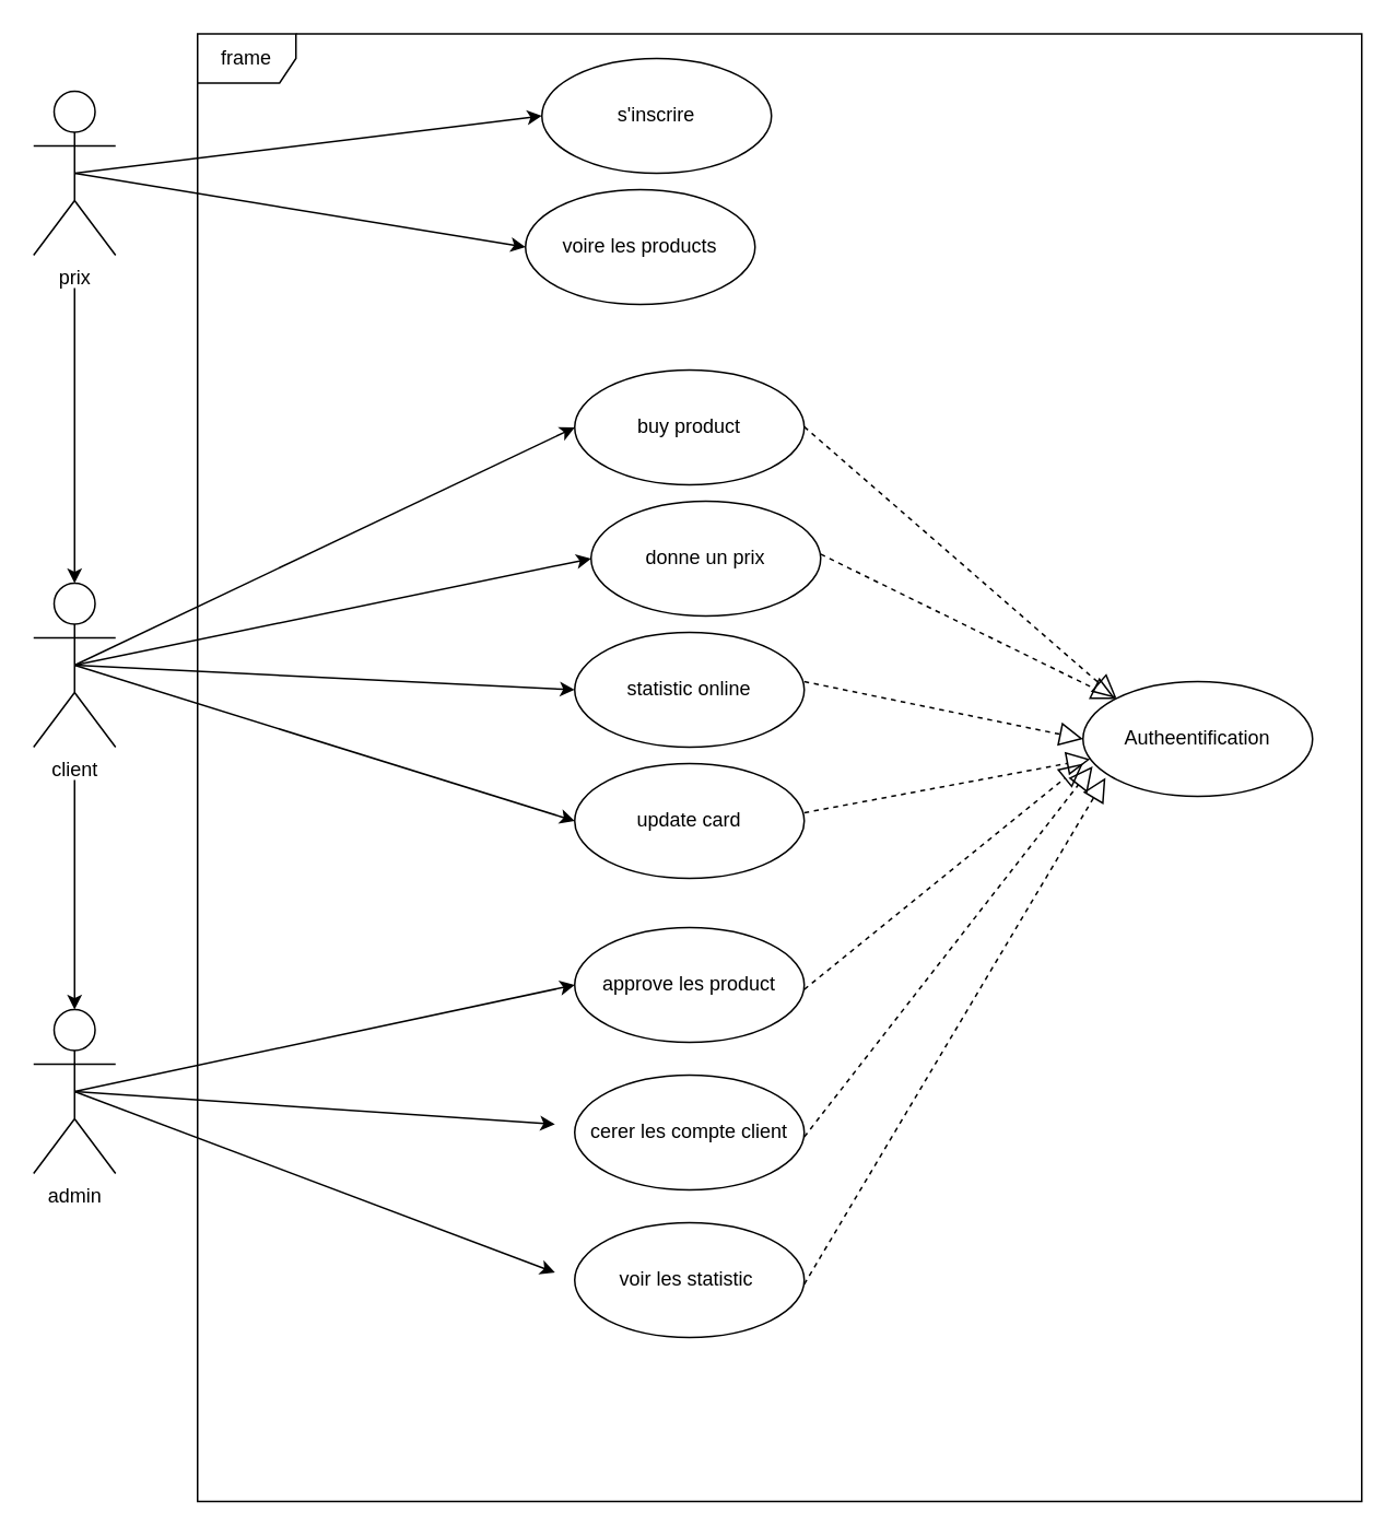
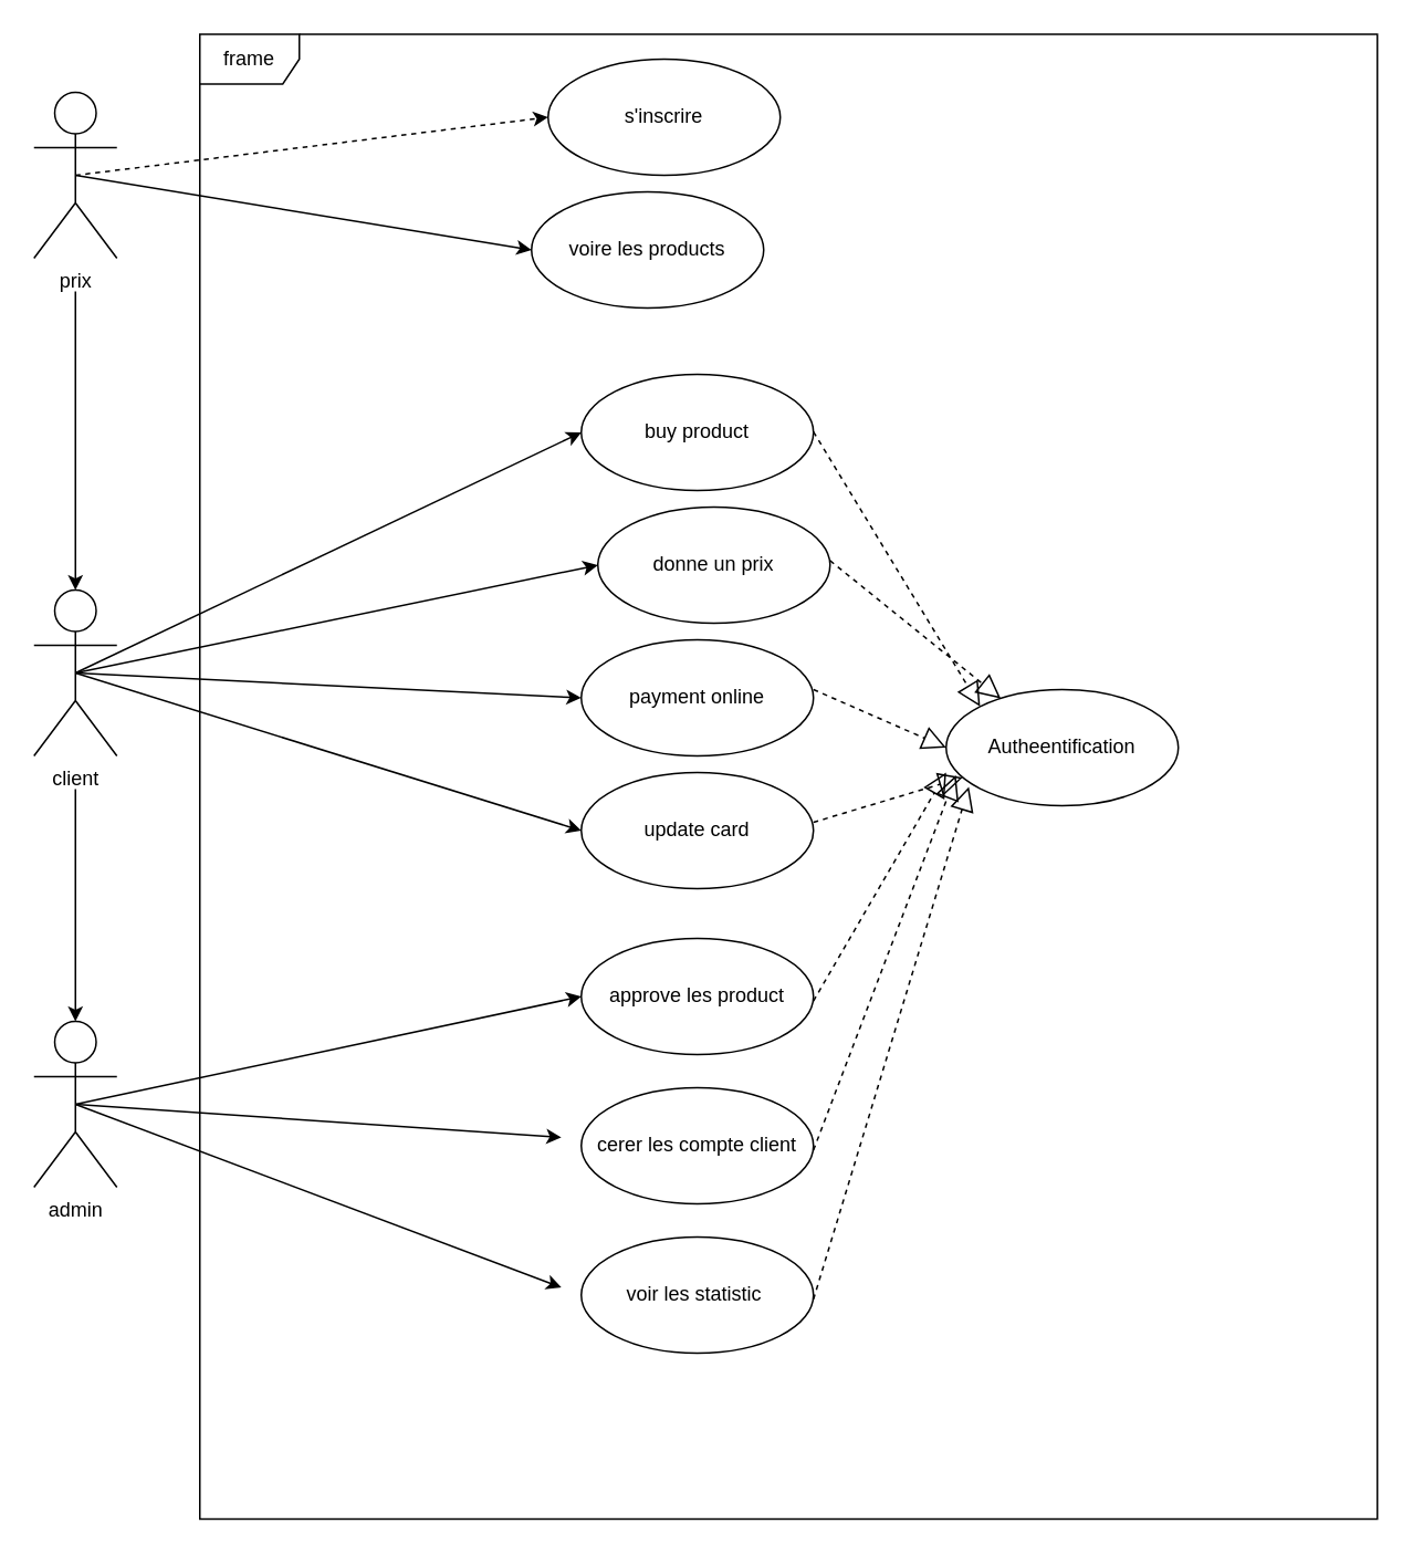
  <mxCell id="0" />
  <mxCell id="1" parent="0" />
  <mxCell id="2" value="frame" style="shape=umlFrame;whiteSpace=wrap;html=1;" vertex="1" parent="1"><mxGeometry x="120" y="20" width="710" height="895" as="geometry" /></mxCell>
  <mxCell id="3" style="edgeStyle=none;html=1;entryX=0.5;entryY=0;entryDx=0;entryDy=0;entryPerimeter=0;" edge="1" parent="1" target="12"><mxGeometry relative="1" as="geometry"><mxPoint x="45" y="265" as="targetPoint" /><mxPoint x="45" y="175" as="sourcePoint" /></mxGeometry></mxCell>
- <mxCell id="4" style="edgeStyle=none;html=1;exitX=0.5;exitY=0.5;exitDx=0;exitDy=0;exitPerimeter=0;entryX=0;entryY=0.5;entryDx=0;entryDy=0;" edge="1" parent="1" source="6" target="17"><mxGeometry relative="1" as="geometry" /></mxCell>
+ <mxCell id="4" style="edgeStyle=none;html=1;exitX=0.5;exitY=0.5;exitDx=0;exitDy=0;exitPerimeter=0;entryX=0;entryY=0.5;entryDx=0;entryDy=0;dashed=1;" edge="1" parent="1" source="6" target="17"><mxGeometry relative="1" as="geometry" /></mxCell>
  <mxCell id="5" style="edgeStyle=none;html=1;exitX=0.5;exitY=0.5;exitDx=0;exitDy=0;exitPerimeter=0;entryX=0;entryY=0.5;entryDx=0;entryDy=0;" edge="1" parent="1" source="6" target="18"><mxGeometry relative="1" as="geometry" /></mxCell>
  <mxCell id="6" value="prix" style="shape=umlActor;verticalLabelPosition=bottom;verticalAlign=top;html=1;" vertex="1" parent="1"><mxGeometry x="20" y="55" width="50" height="100" as="geometry" /></mxCell>
  <mxCell id="7" style="edgeStyle=none;html=1;entryX=0.5;entryY=0;entryDx=0;entryDy=0;entryPerimeter=0;" edge="1" parent="1" target="16"><mxGeometry relative="1" as="geometry"><mxPoint x="45" y="475" as="sourcePoint" /><mxPoint x="45" y="585" as="targetPoint" /></mxGeometry></mxCell>
  <mxCell id="8" style="edgeStyle=none;html=1;exitX=0.5;exitY=0.5;exitDx=0;exitDy=0;exitPerimeter=0;entryX=0;entryY=0.5;entryDx=0;entryDy=0;" edge="1" parent="1" source="12" target="19"><mxGeometry relative="1" as="geometry" /></mxCell>
  <mxCell id="9" style="edgeStyle=none;html=1;exitX=0.5;exitY=0.5;exitDx=0;exitDy=0;exitPerimeter=0;entryX=0;entryY=0.5;entryDx=0;entryDy=0;" edge="1" parent="1" source="12" target="20"><mxGeometry relative="1" as="geometry" /></mxCell>
  <mxCell id="10" style="edgeStyle=none;html=1;exitX=0.5;exitY=0.5;exitDx=0;exitDy=0;exitPerimeter=0;entryX=0;entryY=0.5;entryDx=0;entryDy=0;" edge="1" parent="1" source="12" target="21"><mxGeometry relative="1" as="geometry" /></mxCell>
  <mxCell id="11" style="edgeStyle=none;html=1;exitX=0.5;exitY=0.5;exitDx=0;exitDy=0;exitPerimeter=0;entryX=0;entryY=0.5;entryDx=0;entryDy=0;" edge="1" parent="1" source="12" target="22"><mxGeometry relative="1" as="geometry" /></mxCell>
  <mxCell id="12" value="client" style="shape=umlActor;verticalLabelPosition=bottom;verticalAlign=top;html=1;" vertex="1" parent="1"><mxGeometry x="20" y="355" width="50" height="100" as="geometry" /></mxCell>
  <mxCell id="13" style="edgeStyle=none;html=1;exitX=0.5;exitY=0.5;exitDx=0;exitDy=0;exitPerimeter=0;entryX=0;entryY=0.5;entryDx=0;entryDy=0;" edge="1" parent="1" source="16" target="28"><mxGeometry relative="1" as="geometry" /></mxCell>
  <mxCell id="14" style="edgeStyle=none;html=1;exitX=0.5;exitY=0.5;exitDx=0;exitDy=0;exitPerimeter=0;entryX=0.307;entryY=0.743;entryDx=0;entryDy=0;entryPerimeter=0;" edge="1" parent="1" source="16" target="2"><mxGeometry relative="1" as="geometry" /></mxCell>
  <mxCell id="15" style="edgeStyle=none;html=1;exitX=0.5;exitY=0.5;exitDx=0;exitDy=0;exitPerimeter=0;entryX=0.307;entryY=0.844;entryDx=0;entryDy=0;entryPerimeter=0;" edge="1" parent="1" source="16" target="2"><mxGeometry relative="1" as="geometry" /></mxCell>
  <mxCell id="16" value="admin" style="shape=umlActor;verticalLabelPosition=bottom;verticalAlign=top;html=1;" vertex="1" parent="1"><mxGeometry x="20" y="615" width="50" height="100" as="geometry" /></mxCell>
  <mxCell id="17" value="s'inscrire" style="ellipse;whiteSpace=wrap;html=1;" vertex="1" parent="1"><mxGeometry x="330" y="35" width="140" height="70" as="geometry" /></mxCell>
  <mxCell id="18" value="voire les products" style="ellipse;whiteSpace=wrap;html=1;" vertex="1" parent="1"><mxGeometry x="320" y="115" width="140" height="70" as="geometry" /></mxCell>
  <mxCell id="19" value="buy product" style="ellipse;whiteSpace=wrap;html=1;" vertex="1" parent="1"><mxGeometry x="350" y="225" width="140" height="70" as="geometry" /></mxCell>
  <mxCell id="20" value="donne un prix" style="ellipse;whiteSpace=wrap;html=1;" vertex="1" parent="1"><mxGeometry x="360" y="305" width="140" height="70" as="geometry" /></mxCell>
- <mxCell id="21" value="statistic online" style="ellipse;whiteSpace=wrap;html=1;" vertex="1" parent="1"><mxGeometry x="350" y="385" width="140" height="70" as="geometry" /></mxCell>
+ <mxCell id="21" value="payment online" style="ellipse;whiteSpace=wrap;html=1;" vertex="1" parent="1"><mxGeometry x="350" y="385" width="140" height="70" as="geometry" /></mxCell>
  <mxCell id="22" value="update card" style="ellipse;whiteSpace=wrap;html=1;" vertex="1" parent="1"><mxGeometry x="350" y="465" width="140" height="70" as="geometry" /></mxCell>
  <mxCell id="23" value="" style="endArrow=block;dashed=1;endFill=0;endSize=12;html=1;entryX=0;entryY=0;entryDx=0;entryDy=0;" edge="1" parent="1" target="27"><mxGeometry width="160" relative="1" as="geometry"><mxPoint x="490" y="259.62" as="sourcePoint" /><mxPoint x="650" y="259.62" as="targetPoint" /></mxGeometry></mxCell>
  <mxCell id="24" value="" style="endArrow=block;dashed=1;endFill=0;endSize=12;html=1;" edge="1" parent="1" target="27"><mxGeometry width="160" relative="1" as="geometry"><mxPoint x="500" y="337.28" as="sourcePoint" /><mxPoint x="570" y="355" as="targetPoint" /></mxGeometry></mxCell>
  <mxCell id="25" value="" style="endArrow=block;dashed=1;endFill=0;endSize=12;html=1;entryX=0;entryY=0.5;entryDx=0;entryDy=0;" edge="1" parent="1" target="27"><mxGeometry width="160" relative="1" as="geometry"><mxPoint x="490" y="415" as="sourcePoint" /><mxPoint x="560" y="355" as="targetPoint" /></mxGeometry></mxCell>
  <mxCell id="26" value="" style="endArrow=block;dashed=1;endFill=0;endSize=12;html=1;" edge="1" parent="1" target="27"><mxGeometry width="160" relative="1" as="geometry"><mxPoint x="490" y="495" as="sourcePoint" /><mxPoint x="560" y="355" as="targetPoint" /></mxGeometry></mxCell>
- <mxCell id="27" value="Autheentification" style="ellipse;whiteSpace=wrap;html=1;" vertex="1" parent="1"><mxGeometry x="660" y="415" width="140" height="70" as="geometry" /></mxCell>
+ <mxCell id="27" value="Autheentification" style="ellipse;whiteSpace=wrap;html=1;" vertex="1" parent="1"><mxGeometry x="570" y="415" width="140" height="70" as="geometry" /></mxCell>
  <mxCell id="28" value="approve les product" style="ellipse;whiteSpace=wrap;html=1;" vertex="1" parent="1"><mxGeometry x="350" y="565" width="140" height="70" as="geometry" /></mxCell>
  <mxCell id="29" value="cerer les compte client" style="ellipse;whiteSpace=wrap;html=1;" vertex="1" parent="1"><mxGeometry x="350" y="655" width="140" height="70" as="geometry" /></mxCell>
  <mxCell id="30" value="voir les statistic&amp;nbsp;" style="ellipse;whiteSpace=wrap;html=1;" vertex="1" parent="1"><mxGeometry x="350" y="745" width="140" height="70" as="geometry" /></mxCell>
  <mxCell id="31" value="" style="endArrow=block;dashed=1;endFill=0;endSize=12;html=1;entryX=0;entryY=0.714;entryDx=0;entryDy=0;entryPerimeter=0;" edge="1" parent="1" target="27"><mxGeometry width="160" relative="1" as="geometry"><mxPoint x="490" y="602.7" as="sourcePoint" /><mxPoint x="670" y="675" as="targetPoint" /></mxGeometry></mxCell>
  <mxCell id="32" value="" style="endArrow=block;dashed=1;endFill=0;endSize=12;html=1;entryX=0.042;entryY=0.739;entryDx=0;entryDy=0;entryPerimeter=0;" edge="1" parent="1" target="27"><mxGeometry width="160" relative="1" as="geometry"><mxPoint x="490" y="692.68" as="sourcePoint" /><mxPoint x="669.75" y="715" as="targetPoint" /></mxGeometry></mxCell>
  <mxCell id="33" value="" style="endArrow=block;dashed=1;endFill=0;endSize=12;html=1;entryX=0.098;entryY=0.838;entryDx=0;entryDy=0;entryPerimeter=0;" edge="1" parent="1" target="27"><mxGeometry width="160" relative="1" as="geometry"><mxPoint x="490" y="782.54" as="sourcePoint" /><mxPoint x="670" y="680" as="targetPoint" /></mxGeometry></mxCell>
